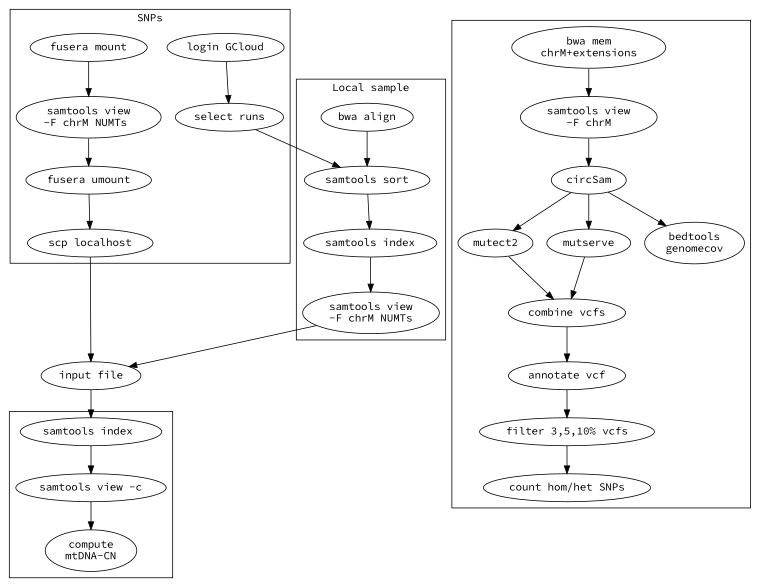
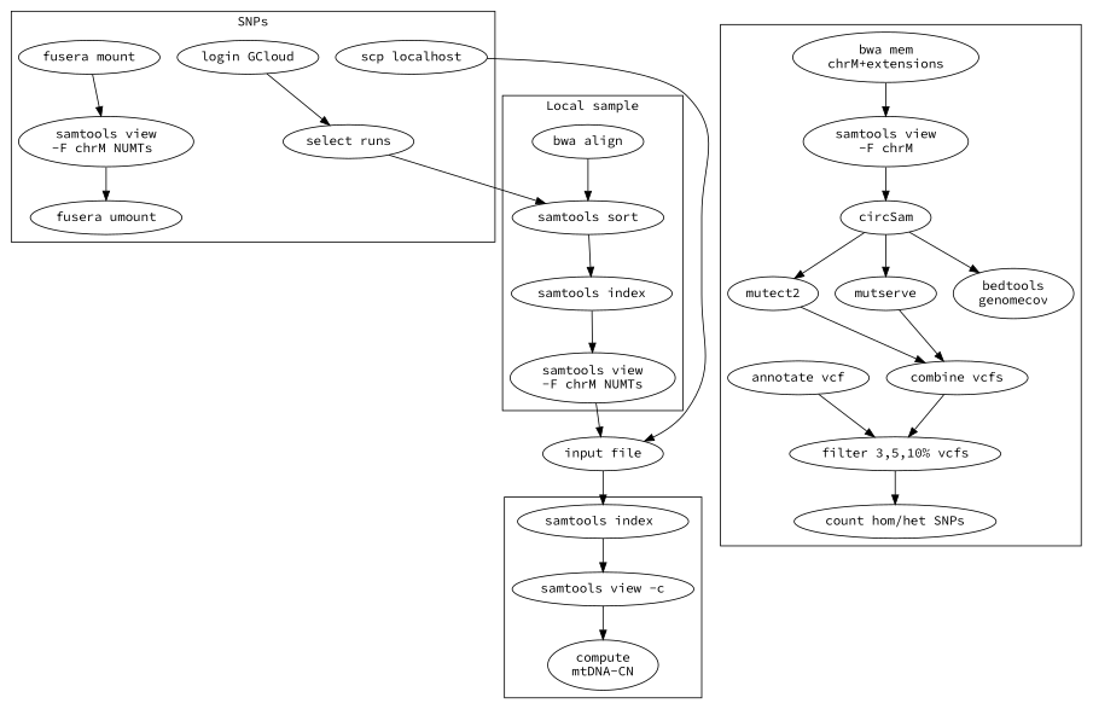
  digraph {
    fontname="Source Code Pro"
    node [fontname="Source Code Pro"]
    edge [fontname="Source Code Pro"]
    "login GCloud"
    "select runs"
    "fusera mount"
    "samtools view\n-F chrM NUMTs "
    "fusera umount"
    "scp localhost"
    "bwa align"
    "samtools sort"
    "samtools index"
    "samtools view\n-F chrM NUMTs"
    "samtools index "
    "samtools view -c"
    "compute\nmtDNA-CN"
    "bwa mem\nchrM+extensions"
    "samtools view\n-F chrM"
    circSam
    mutect2
    mutserve
    "bedtools\ngenomecov"
    "combine vcfs"
    "annotate vcf"
    n22 [label="filter 3,5,10% vcfs"]
    "count hom/het SNPs"
    "input file"
    subgraph cluster_1 {
      label=SNPs
      "login GCloud"
      "select runs"
      "fusera mount"
      "samtools view\n-F chrM NUMTs "
      "fusera umount"
      "scp localhost"
    }
    subgraph cluster_2 {
      label="Local sample"
      "bwa align"
      "samtools sort"
      "samtools index"
      "samtools view\n-F chrM NUMTs"
    }
    subgraph cluster_3 {
      "samtools index "
      "samtools view -c"
      "compute\nmtDNA-CN"
    }
    subgraph cluster_4 {
      "bwa mem\nchrM+extensions"
      "samtools view\n-F chrM"
      circSam
      mutect2
      mutserve
      "bedtools\ngenomecov"
      "combine vcfs"
      "annotate vcf"
      n22
      "count hom/het SNPs"
    }
    "login GCloud" -> "select runs"
    "select runs" -> "samtools sort"
    "fusera mount" -> "samtools view\n-F chrM NUMTs "
    "samtools view\n-F chrM NUMTs " -> "fusera umount"
-   "fusera umount" -> "scp localhost"
    "scp localhost" -> "input file"
    "bwa align" -> "samtools sort"
    "samtools sort" -> "samtools index"
    "samtools index" -> "samtools view\n-F chrM NUMTs"
    "samtools view\n-F chrM NUMTs" -> "input file"
    "samtools index " -> "samtools view -c"
    "samtools view -c" -> "compute\nmtDNA-CN"
    "bwa mem\nchrM+extensions" -> "samtools view\n-F chrM"
    "samtools view\n-F chrM" -> circSam
    circSam -> mutect2
    circSam -> mutserve
    circSam -> "bedtools\ngenomecov"
    mutect2 -> "combine vcfs"
    mutserve -> "combine vcfs"
-   "combine vcfs" -> "annotate vcf"
+   "combine vcfs" -> n22
    "annotate vcf" -> n22
    n22 -> "count hom/het SNPs"
    "input file" -> "samtools index "
  }
